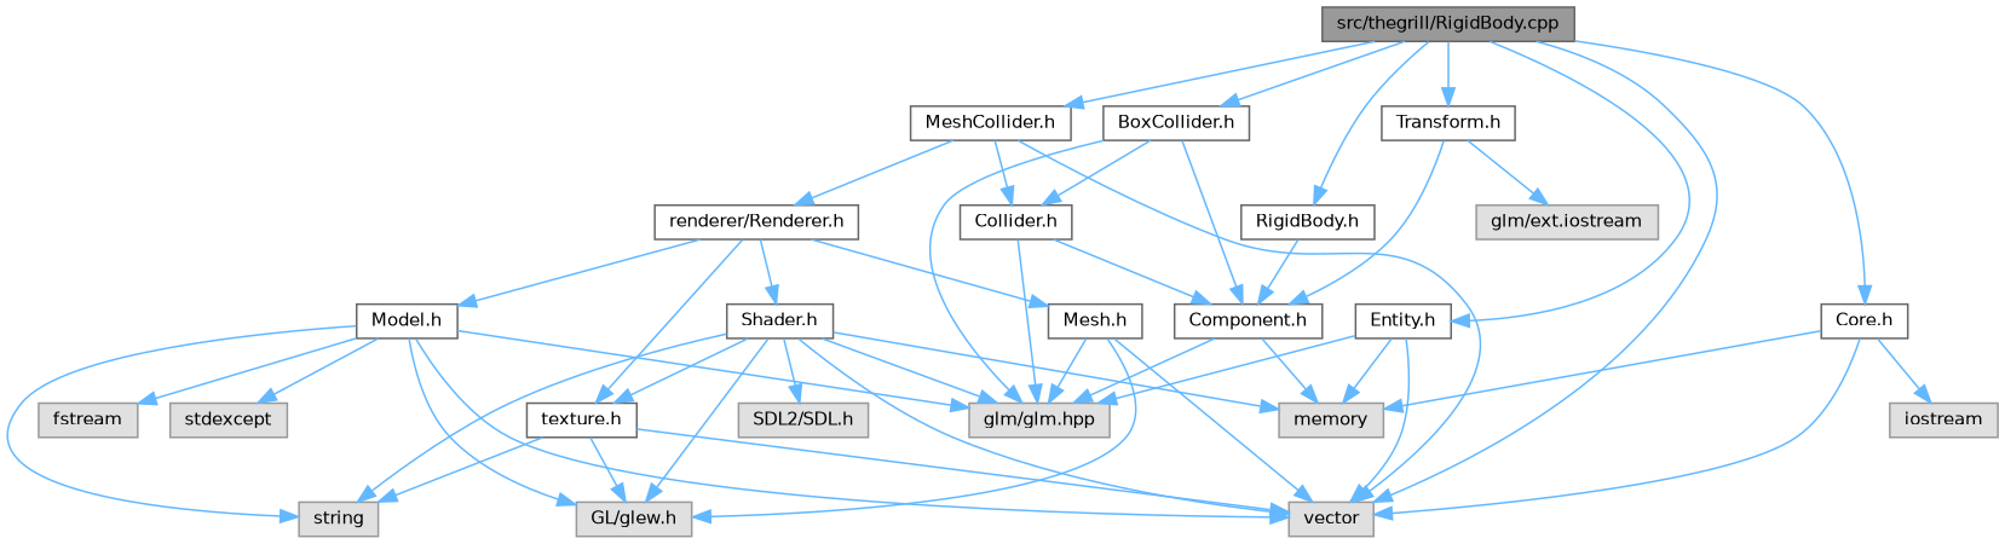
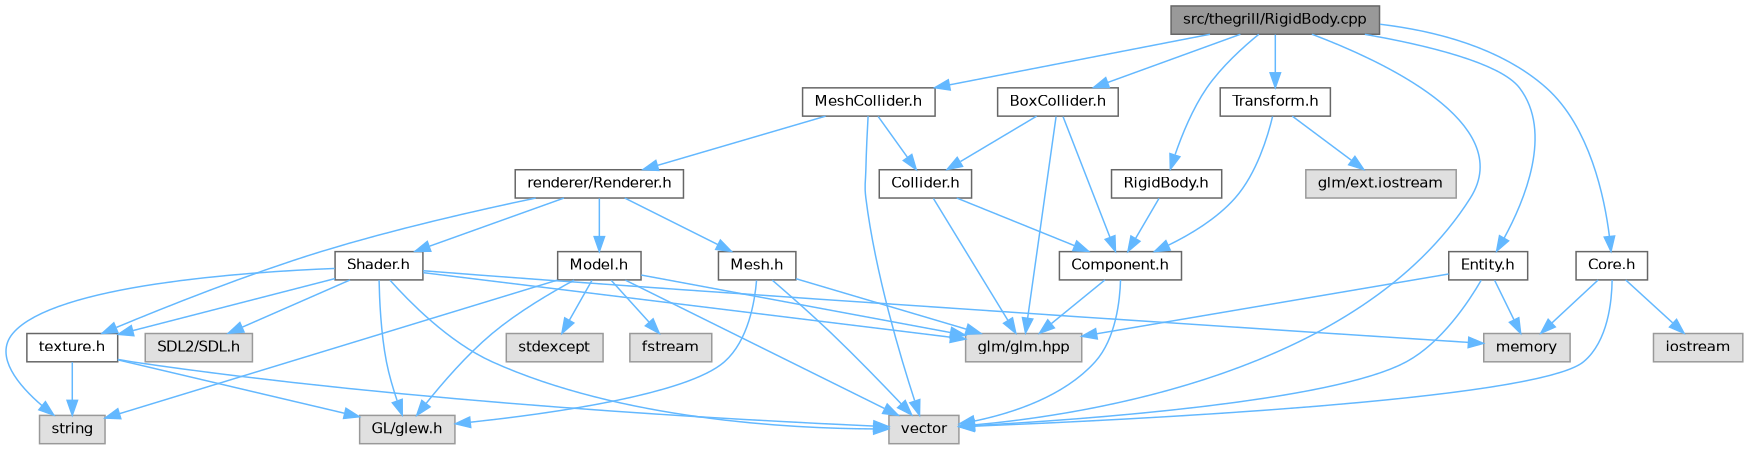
  digraph {
    node [color=grey40 fillcolor=white fontname=Helvetica fontsize=10 shape=box style=filled]
    edge [color=steelblue1 fontname=Helvetica fontsize=10 labelfontname=Helvetica labelfontsize=10 style=solid]
    n1 [color=gray40 fillcolor=grey60 fontcolor=black height=0.2 label="src/thegrill/RigidBody.cpp" width=0.4]
    n2 [height=0.2 label="RigidBody.h" width=0.4]
    n3 [height=0.2 label="BoxCollider.h" width=0.4]
    n4 [height=0.2 label="MeshCollider.h" width=0.4]
    n5 [color=grey60 fillcolor="#E0E0E0" height=0.2 label=vector width=0.4]
    n6 [height=0.2 label="Core.h" width=0.4]
    n7 [height=0.2 label="Entity.h" width=0.4]
    n8 [height=0.2 label="Transform.h" width=0.4]
    n9 [height=0.2 label="Component.h" width=0.4]
    n10 [height=0.2 label="Collider.h" width=0.4]
    n11 [color=grey60 fillcolor="#E0E0E0" height=0.2 label="glm/glm.hpp" width=0.4]
    n12 [height=0.2 label="renderer/Renderer.h" width=0.4]
    n13 [color=grey60 fillcolor="#E0E0E0" height=0.2 label=memory width=0.4]
    n14 [color=grey60 fillcolor="#E0E0E0" height=0.2 label=iostream width=0.4]
    n15 [color=grey60 fillcolor="#E0E0E0" height=0.2 label="glm/ext.iostream" width=0.4]
    n16 [height=0.2 label="Mesh.h" width=0.4]
    n17 [height=0.2 label="Model.h" width=0.4]
    n18 [height=0.2 label="Shader.h" width=0.4]
    n19 [height=0.2 label="texture.h" width=0.4]
    n20 [color=grey60 fillcolor="#E0E0E0" height=0.2 label="GL/glew.h" width=0.4]
    n21 [color=grey60 fillcolor="#E0E0E0" height=0.2 label=string width=0.4]
    n22 [color=grey60 fillcolor="#E0E0E0" height=0.2 label=fstream width=0.4]
    n23 [color=grey60 fillcolor="#E0E0E0" height=0.2 label=stdexcept width=0.4]
    n24 [color=grey60 fillcolor="#E0E0E0" height=0.2 label="SDL2/SDL.h" width=0.4]
    n1 -> n2
    n1 -> n3
    n1 -> n4
    n1 -> n5
    n1 -> n6
    n1 -> n7
    n1 -> n8
    n2 -> n9
    n3 -> n9
    n3 -> n10
    n3 -> n11
    n4 -> n5
    n4 -> n10
    n4 -> n12
    n6 -> n5
    n6 -> n13
    n6 -> n14
    n7 -> n5
    n7 -> n11
    n7 -> n13
    n8 -> n9
    n8 -> n15
    n9 -> n11
-   n9 -> n13
+   n9 -> n5
    n10 -> n9
    n10 -> n11
    n12 -> n16
    n12 -> n17
    n12 -> n18
    n12 -> n19
    n16 -> n5
    n16 -> n11
    n16 -> n20
    n17 -> n5
    n17 -> n11
    n17 -> n20
    n17 -> n21
    n17 -> n22
    n17 -> n23
    n18 -> n5
    n18 -> n11
    n18 -> n13
    n18 -> n19
    n18 -> n20
    n18 -> n21
    n18 -> n24
    n19 -> n5
    n19 -> n20
    n19 -> n21
  }
